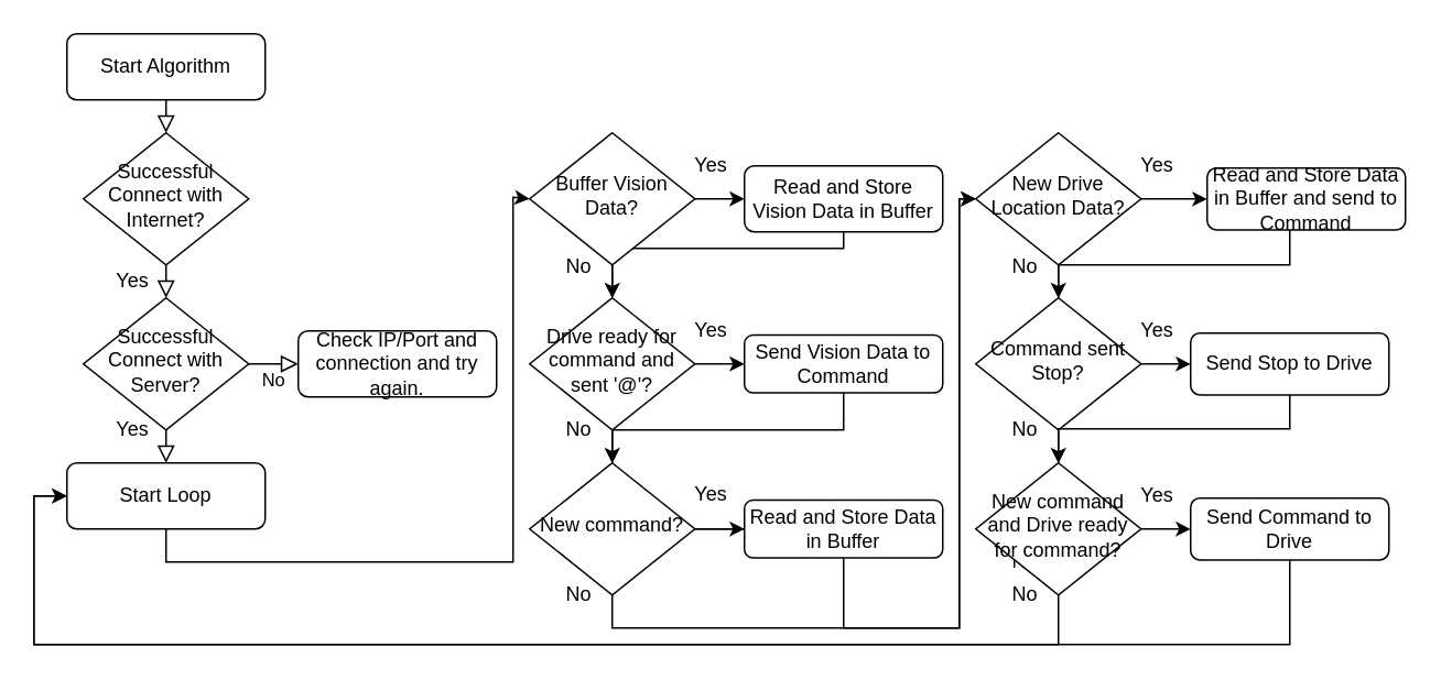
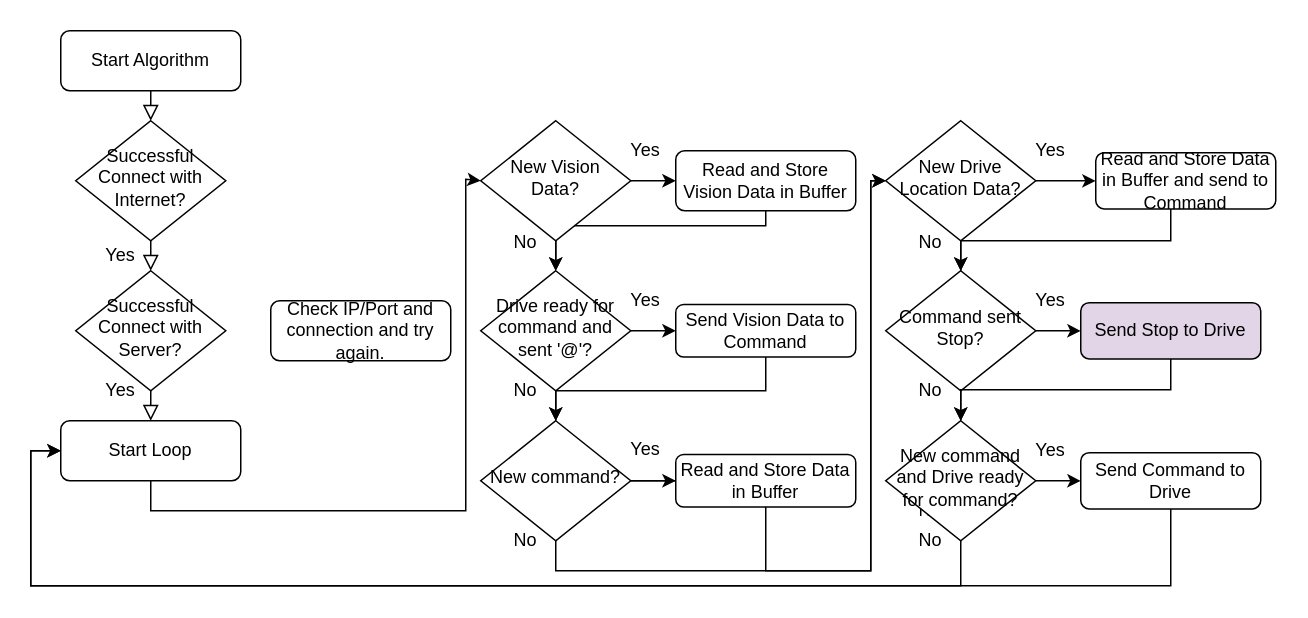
  <mxCell id="0" />
  <mxCell id="1" parent="0" />
  <mxCell id="2" value="" style="rounded=0;html=1;jettySize=auto;orthogonalLoop=1;fontSize=11;endArrow=block;endFill=0;endSize=8;strokeWidth=1;shadow=0;labelBackgroundColor=none;edgeStyle=orthogonalEdgeStyle;" parent="1" source="3" edge="1"><mxGeometry relative="1" as="geometry"><mxPoint x="100" y="80" as="targetPoint" /><Array as="points"><mxPoint x="100" y="80" /></Array></mxGeometry></mxCell>
  <mxCell id="3" value="Start Algorithm" style="rounded=1;whiteSpace=wrap;html=1;fontSize=12;glass=0;strokeWidth=1;shadow=0;" parent="1" vertex="1"><mxGeometry x="40" y="20" width="120" height="40" as="geometry" /></mxCell>
  <mxCell id="4" value="Successful Connect with Internet?" style="rhombus;whiteSpace=wrap;html=1;shadow=0;fontFamily=Helvetica;fontSize=12;align=center;strokeWidth=1;spacing=6;spacingTop=-4;" parent="1" vertex="1"><mxGeometry x="50" y="80" width="100" height="80" as="geometry" /></mxCell>
  <mxCell id="5" style="edgeStyle=orthogonalEdgeStyle;rounded=0;orthogonalLoop=1;jettySize=auto;html=1;entryX=0.5;entryY=0;entryDx=0;entryDy=0;" edge="1" parent="1" target="18"><mxGeometry relative="1" as="geometry"><mxPoint x="470" y="200" as="targetPoint" /><mxPoint x="510" y="130" as="sourcePoint" /><Array as="points"><mxPoint x="510" y="150" /><mxPoint x="370" y="150" /></Array></mxGeometry></mxCell>
  <mxCell id="6" value="Read and Store Vision Data in Buffer" style="rounded=1;whiteSpace=wrap;html=1;fontSize=12;glass=0;strokeWidth=1;shadow=0;" parent="1" vertex="1"><mxGeometry x="450" y="100" width="120" height="40" as="geometry" /></mxCell>
  <mxCell id="7" value="Successful Connect with Server?" style="rhombus;whiteSpace=wrap;html=1;shadow=0;fontFamily=Helvetica;fontSize=12;align=center;strokeWidth=1;spacing=6;spacingTop=-4;" vertex="1" parent="1"><mxGeometry x="50" y="180" width="100" height="80" as="geometry" /></mxCell>
  <mxCell id="8" value="" style="rounded=0;html=1;jettySize=auto;orthogonalLoop=1;fontSize=11;endArrow=block;endFill=0;endSize=8;strokeWidth=1;shadow=0;labelBackgroundColor=none;edgeStyle=orthogonalEdgeStyle;exitX=0.5;exitY=1;exitDx=0;exitDy=0;entryX=0.5;entryY=0;entryDx=0;entryDy=0;" edge="1" parent="1" source="4" target="7"><mxGeometry relative="1" as="geometry"><mxPoint x="180" y="180" as="sourcePoint" /><mxPoint x="180" y="230" as="targetPoint" /></mxGeometry></mxCell>
- <mxCell id="9" value="No" style="edgeStyle=orthogonalEdgeStyle;rounded=0;html=1;jettySize=auto;orthogonalLoop=1;fontSize=11;endArrow=block;endFill=0;endSize=8;strokeWidth=1;shadow=0;labelBackgroundColor=none;exitX=1;exitY=0.5;exitDx=0;exitDy=0;" edge="1" parent="1" target="10" source="7"><mxGeometry y="10" relative="1" as="geometry"><mxPoint as="offset" /><mxPoint x="160" y="300" as="sourcePoint" /></mxGeometry></mxCell>
  <mxCell id="10" value="Check IP/Port and connection and try again." style="rounded=1;whiteSpace=wrap;html=1;fontSize=12;glass=0;strokeWidth=1;shadow=0;" vertex="1" parent="1"><mxGeometry x="180" y="200" width="120" height="40" as="geometry" /></mxCell>
  <mxCell id="11" style="edgeStyle=orthogonalEdgeStyle;rounded=0;orthogonalLoop=1;jettySize=auto;html=1;exitX=0.5;exitY=1;exitDx=0;exitDy=0;entryX=0;entryY=0.5;entryDx=0;entryDy=0;" edge="1" parent="1" source="12" target="15"><mxGeometry relative="1" as="geometry"><mxPoint x="320" y="160" as="targetPoint" /><Array as="points"><mxPoint x="100" y="340" /><mxPoint x="310" y="340" /><mxPoint x="310" y="119" /></Array></mxGeometry></mxCell>
  <mxCell id="12" value="Start Loop" style="rounded=1;whiteSpace=wrap;html=1;fontSize=12;glass=0;strokeWidth=1;shadow=0;" vertex="1" parent="1"><mxGeometry x="40" y="280" width="120" height="40" as="geometry" /></mxCell>
  <mxCell id="13" style="edgeStyle=orthogonalEdgeStyle;rounded=0;orthogonalLoop=1;jettySize=auto;html=1;entryX=0;entryY=0.5;entryDx=0;entryDy=0;" edge="1" parent="1" source="15" target="6"><mxGeometry relative="1" as="geometry" /></mxCell>
  <mxCell id="14" style="edgeStyle=orthogonalEdgeStyle;rounded=0;orthogonalLoop=1;jettySize=auto;html=1;exitX=0.5;exitY=1;exitDx=0;exitDy=0;entryX=0.5;entryY=0;entryDx=0;entryDy=0;" edge="1" parent="1" source="15" target="18"><mxGeometry relative="1" as="geometry"><mxPoint x="370" y="220" as="targetPoint" /></mxGeometry></mxCell>
- <mxCell id="15" value="Buffer Vision Data?" style="rhombus;whiteSpace=wrap;html=1;shadow=0;fontFamily=Helvetica;fontSize=12;align=center;strokeWidth=1;spacing=6;spacingTop=-4;" vertex="1" parent="1"><mxGeometry x="320" y="80" width="100" height="80" as="geometry" /></mxCell>
+ <mxCell id="15" value="New Vision Data?" style="rhombus;whiteSpace=wrap;html=1;shadow=0;fontFamily=Helvetica;fontSize=12;align=center;strokeWidth=1;spacing=6;spacingTop=-4;" vertex="1" parent="1"><mxGeometry x="320" y="80" width="100" height="80" as="geometry" /></mxCell>
  <mxCell id="16" style="edgeStyle=orthogonalEdgeStyle;rounded=0;orthogonalLoop=1;jettySize=auto;html=1;entryX=0;entryY=0.5;entryDx=0;entryDy=0;" edge="1" parent="1" source="18" target="29"><mxGeometry relative="1" as="geometry"><mxPoint x="470" y="255" as="targetPoint" /></mxGeometry></mxCell>
  <mxCell id="17" value="" style="edgeStyle=orthogonalEdgeStyle;rounded=0;orthogonalLoop=1;jettySize=auto;html=1;" edge="1" parent="1" source="18" target="27"><mxGeometry relative="1" as="geometry" /></mxCell>
  <mxCell id="18" value="Drive ready for command and sent '@'?" style="rhombus;whiteSpace=wrap;html=1;shadow=0;fontFamily=Helvetica;fontSize=12;align=center;strokeWidth=1;spacing=6;spacingTop=-4;" vertex="1" parent="1"><mxGeometry x="320" y="180" width="100" height="80" as="geometry" /></mxCell>
  <mxCell id="19" value="" style="edgeStyle=orthogonalEdgeStyle;rounded=0;orthogonalLoop=1;jettySize=auto;html=1;" edge="1" parent="1" source="21" target="24"><mxGeometry relative="1" as="geometry" /></mxCell>
  <mxCell id="20" value="" style="edgeStyle=orthogonalEdgeStyle;rounded=0;orthogonalLoop=1;jettySize=auto;html=1;" edge="1" parent="1" source="21" target="32"><mxGeometry relative="1" as="geometry" /></mxCell>
  <mxCell id="21" value="New Drive Location Data?" style="rhombus;whiteSpace=wrap;html=1;shadow=0;fontFamily=Helvetica;fontSize=12;align=center;strokeWidth=1;spacing=6;spacingTop=-4;" vertex="1" parent="1"><mxGeometry x="590" y="80" width="100" height="80" as="geometry" /></mxCell>
  <mxCell id="22" value="" style="edgeStyle=orthogonalEdgeStyle;rounded=0;orthogonalLoop=1;jettySize=auto;html=1;" edge="1" parent="1" source="24" target="34"><mxGeometry relative="1" as="geometry" /></mxCell>
  <mxCell id="23" value="" style="edgeStyle=orthogonalEdgeStyle;rounded=0;orthogonalLoop=1;jettySize=auto;html=1;" edge="1" parent="1" source="24" target="54"><mxGeometry relative="1" as="geometry" /></mxCell>
  <mxCell id="24" value="Command sent Stop?" style="rhombus;whiteSpace=wrap;html=1;shadow=0;fontFamily=Helvetica;fontSize=12;align=center;strokeWidth=1;spacing=6;spacingTop=-4;" vertex="1" parent="1"><mxGeometry x="590" y="180" width="100" height="80" as="geometry" /></mxCell>
  <mxCell id="25" style="edgeStyle=orthogonalEdgeStyle;rounded=0;orthogonalLoop=1;jettySize=auto;html=1;entryX=0;entryY=0.5;entryDx=0;entryDy=0;" edge="1" parent="1" source="27" target="49"><mxGeometry relative="1" as="geometry"><mxPoint x="450" y="580" as="targetPoint" /></mxGeometry></mxCell>
  <mxCell id="26" style="edgeStyle=orthogonalEdgeStyle;rounded=0;orthogonalLoop=1;jettySize=auto;html=1;exitX=0.5;exitY=1;exitDx=0;exitDy=0;entryX=0;entryY=0.5;entryDx=0;entryDy=0;" edge="1" parent="1" source="27" target="21"><mxGeometry relative="1" as="geometry"><mxPoint x="580" y="120" as="targetPoint" /><Array as="points"><mxPoint x="370" y="380" /><mxPoint x="580" y="380" /><mxPoint x="580" y="120" /></Array></mxGeometry></mxCell>
  <mxCell id="27" value="New command?" style="rhombus;whiteSpace=wrap;html=1;shadow=0;fontFamily=Helvetica;fontSize=12;align=center;strokeWidth=1;spacing=6;spacingTop=-4;" vertex="1" parent="1"><mxGeometry x="320" y="280" width="100" height="80" as="geometry" /></mxCell>
  <mxCell id="28" style="edgeStyle=orthogonalEdgeStyle;rounded=0;orthogonalLoop=1;jettySize=auto;html=1;entryX=0.5;entryY=0;entryDx=0;entryDy=0;" edge="1" parent="1" source="29" target="27"><mxGeometry relative="1" as="geometry"><Array as="points"><mxPoint x="510" y="260" /><mxPoint x="370" y="260" /></Array></mxGeometry></mxCell>
  <mxCell id="29" value="Send Vision Data to Command" style="rounded=1;whiteSpace=wrap;html=1;fontSize=12;glass=0;strokeWidth=1;shadow=0;" vertex="1" parent="1"><mxGeometry x="450" y="202.5" width="120" height="35" as="geometry" /></mxCell>
  <mxCell id="30" value="" style="rounded=0;html=1;jettySize=auto;orthogonalLoop=1;fontSize=11;endArrow=block;endFill=0;endSize=8;strokeWidth=1;shadow=0;labelBackgroundColor=none;edgeStyle=orthogonalEdgeStyle;exitX=0.5;exitY=1;exitDx=0;exitDy=0;entryX=0.5;entryY=0;entryDx=0;entryDy=0;" edge="1" parent="1" source="7" target="12"><mxGeometry relative="1" as="geometry"><mxPoint x="110" y="180" as="sourcePoint" /><mxPoint x="100" y="300" as="targetPoint" /></mxGeometry></mxCell>
  <mxCell id="31" style="edgeStyle=orthogonalEdgeStyle;rounded=0;orthogonalLoop=1;jettySize=auto;html=1;entryX=0.5;entryY=0;entryDx=0;entryDy=0;" edge="1" parent="1" source="32" target="24"><mxGeometry relative="1" as="geometry"><Array as="points"><mxPoint x="780" y="160" /><mxPoint x="640" y="160" /></Array></mxGeometry></mxCell>
  <mxCell id="32" value="Read and Store Data in Buffer and send to Command" style="rounded=1;whiteSpace=wrap;html=1;fontSize=12;glass=0;strokeWidth=1;shadow=0;" vertex="1" parent="1"><mxGeometry x="730" y="101.25" width="120" height="37.5" as="geometry" /></mxCell>
  <mxCell id="33" style="edgeStyle=orthogonalEdgeStyle;rounded=0;orthogonalLoop=1;jettySize=auto;html=1;exitX=0.5;exitY=1;exitDx=0;exitDy=0;entryX=0.5;entryY=0;entryDx=0;entryDy=0;" edge="1" parent="1" source="34" target="54"><mxGeometry relative="1" as="geometry" /></mxCell>
- <mxCell id="34" value="Send Stop to Drive" style="rounded=1;whiteSpace=wrap;html=1;fontSize=12;glass=0;strokeWidth=1;shadow=0;" vertex="1" parent="1"><mxGeometry x="720" y="201.25" width="120" height="37.5" as="geometry" /></mxCell>
+ <mxCell id="34" value="Send Stop to Drive" style="rounded=1;whiteSpace=wrap;html=1;fontSize=12;glass=0;strokeWidth=1;shadow=0;fillColor=#e1d5e7;" vertex="1" parent="1"><mxGeometry x="720" y="201.25" width="120" height="37.5" as="geometry" /></mxCell>
  <mxCell id="35" style="edgeStyle=orthogonalEdgeStyle;rounded=0;orthogonalLoop=1;jettySize=auto;html=1;exitX=0.5;exitY=1;exitDx=0;exitDy=0;entryX=0;entryY=0.5;entryDx=0;entryDy=0;" edge="1" parent="1" source="36" target="12"><mxGeometry relative="1" as="geometry"><Array as="points"><mxPoint x="780" y="390" /><mxPoint x="20" y="390" /><mxPoint x="20" y="300" /></Array></mxGeometry></mxCell>
  <mxCell id="36" value="Send Command to Drive" style="rounded=1;whiteSpace=wrap;html=1;fontSize=12;glass=0;strokeWidth=1;shadow=0;" vertex="1" parent="1"><mxGeometry x="720" y="301.25" width="120" height="37.5" as="geometry" /></mxCell>
  <mxCell id="37" value="Yes" style="text;html=1;strokeColor=none;fillColor=none;align=center;verticalAlign=middle;whiteSpace=wrap;rounded=0;" vertex="1" parent="1"><mxGeometry x="410" y="90" width="40" height="20" as="geometry" /></mxCell>
  <mxCell id="38" value="Yes" style="text;html=1;strokeColor=none;fillColor=none;align=center;verticalAlign=middle;whiteSpace=wrap;rounded=0;" vertex="1" parent="1"><mxGeometry x="410" y="190" width="40" height="20" as="geometry" /></mxCell>
  <mxCell id="39" value="Yes" style="text;html=1;strokeColor=none;fillColor=none;align=center;verticalAlign=middle;whiteSpace=wrap;rounded=0;" vertex="1" parent="1"><mxGeometry x="680" y="90" width="40" height="20" as="geometry" /></mxCell>
  <mxCell id="40" value="Yes" style="text;html=1;strokeColor=none;fillColor=none;align=center;verticalAlign=middle;whiteSpace=wrap;rounded=0;" vertex="1" parent="1"><mxGeometry x="680" y="190" width="40" height="20" as="geometry" /></mxCell>
  <mxCell id="41" value="Yes" style="text;html=1;strokeColor=none;fillColor=none;align=center;verticalAlign=middle;whiteSpace=wrap;rounded=0;" vertex="1" parent="1"><mxGeometry x="680" y="290" width="40" height="20" as="geometry" /></mxCell>
  <mxCell id="42" value="No" style="text;html=1;strokeColor=none;fillColor=none;align=center;verticalAlign=middle;whiteSpace=wrap;rounded=0;" vertex="1" parent="1"><mxGeometry x="330" y="350" width="40" height="20" as="geometry" /></mxCell>
  <mxCell id="43" value="No" style="text;html=1;strokeColor=none;fillColor=none;align=center;verticalAlign=middle;whiteSpace=wrap;rounded=0;" vertex="1" parent="1"><mxGeometry x="600" y="330" width="40" height="20" as="geometry" /></mxCell>
  <mxCell id="44" value="No" style="text;html=1;strokeColor=none;fillColor=none;align=center;verticalAlign=middle;whiteSpace=wrap;rounded=0;" vertex="1" parent="1"><mxGeometry x="600" y="151.25" width="40" height="20" as="geometry" /></mxCell>
  <mxCell id="45" value="No" style="text;html=1;strokeColor=none;fillColor=none;align=center;verticalAlign=middle;whiteSpace=wrap;rounded=0;" vertex="1" parent="1"><mxGeometry x="330" y="151.25" width="40" height="20" as="geometry" /></mxCell>
  <mxCell id="46" value="Yes" style="text;html=1;strokeColor=none;fillColor=none;align=center;verticalAlign=middle;whiteSpace=wrap;rounded=0;" vertex="1" parent="1"><mxGeometry x="60" y="250" width="40" height="20" as="geometry" /></mxCell>
  <mxCell id="47" value="Yes" style="text;html=1;strokeColor=none;fillColor=none;align=center;verticalAlign=middle;whiteSpace=wrap;rounded=0;" vertex="1" parent="1"><mxGeometry x="60" y="160" width="40" height="20" as="geometry" /></mxCell>
  <mxCell id="48" style="edgeStyle=orthogonalEdgeStyle;rounded=0;orthogonalLoop=1;jettySize=auto;html=1;entryX=0;entryY=0.5;entryDx=0;entryDy=0;" edge="1" parent="1" source="49" target="21"><mxGeometry relative="1" as="geometry"><Array as="points"><mxPoint x="510" y="380" /><mxPoint x="580" y="380" /><mxPoint x="580" y="120" /></Array></mxGeometry></mxCell>
  <mxCell id="49" value="Read and Store Data in Buffer" style="rounded=1;whiteSpace=wrap;html=1;fontSize=12;glass=0;strokeWidth=1;shadow=0;" vertex="1" parent="1"><mxGeometry x="450" y="302.5" width="120" height="35" as="geometry" /></mxCell>
  <mxCell id="50" value="" style="edgeStyle=orthogonalEdgeStyle;rounded=0;orthogonalLoop=1;jettySize=auto;html=1;endArrow=none;" edge="1" parent="1" source="27" target="49"><mxGeometry relative="1" as="geometry"><mxPoint x="420" y="310" as="sourcePoint" /><mxPoint x="640" y="230" as="targetPoint" /></mxGeometry></mxCell>
  <mxCell id="51" value="Yes" style="text;html=1;strokeColor=none;fillColor=none;align=center;verticalAlign=middle;whiteSpace=wrap;rounded=0;" vertex="1" parent="1"><mxGeometry x="410" y="288.75" width="40" height="20" as="geometry" /></mxCell>
  <mxCell id="52" style="edgeStyle=orthogonalEdgeStyle;rounded=0;orthogonalLoop=1;jettySize=auto;html=1;entryX=0;entryY=0.5;entryDx=0;entryDy=0;" edge="1" parent="1" source="54" target="12"><mxGeometry relative="1" as="geometry"><mxPoint x="240" y="390" as="targetPoint" /><Array as="points"><mxPoint x="640" y="390" /><mxPoint x="20" y="390" /><mxPoint x="20" y="300" /></Array></mxGeometry></mxCell>
  <mxCell id="53" value="" style="edgeStyle=orthogonalEdgeStyle;rounded=0;orthogonalLoop=1;jettySize=auto;html=1;" edge="1" parent="1" source="54" target="36"><mxGeometry relative="1" as="geometry" /></mxCell>
  <mxCell id="54" value="New command and Drive ready for command?" style="rhombus;whiteSpace=wrap;html=1;shadow=0;fontFamily=Helvetica;fontSize=12;align=center;strokeWidth=1;spacing=6;spacingTop=-4;" vertex="1" parent="1"><mxGeometry x="590" y="280" width="100" height="80" as="geometry" /></mxCell>
  <mxCell id="55" value="No" style="text;html=1;strokeColor=none;fillColor=none;align=center;verticalAlign=middle;whiteSpace=wrap;rounded=0;" vertex="1" parent="1"><mxGeometry x="330" y="250" width="40" height="20" as="geometry" /></mxCell>
  <mxCell id="56" value="No" style="text;html=1;strokeColor=none;fillColor=none;align=center;verticalAlign=middle;whiteSpace=wrap;rounded=0;" vertex="1" parent="1"><mxGeometry x="600" y="250" width="40" height="20" as="geometry" /></mxCell>
  <mxCell id="57" value="No" style="text;html=1;strokeColor=none;fillColor=none;align=center;verticalAlign=middle;whiteSpace=wrap;rounded=0;" vertex="1" parent="1"><mxGeometry x="600" y="350" width="40" height="20" as="geometry" /></mxCell>
